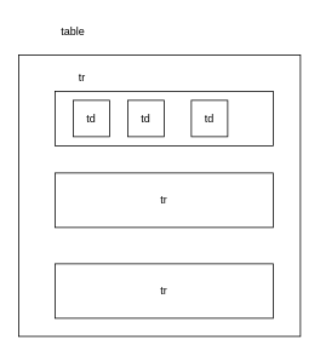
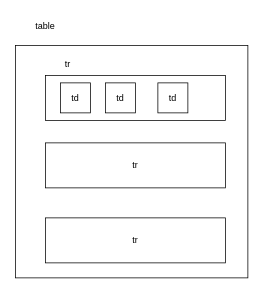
  <mxCell id="0" />
  <mxCell id="1" parent="0" />
  <mxCell id="2" value="" style="whiteSpace=wrap;html=1;aspect=fixed;" vertex="1" parent="1"><mxGeometry x="20" y="60" width="310" height="310" as="geometry" /></mxCell>
  <mxCell id="3" value="" style="rounded=0;whiteSpace=wrap;html=1;" vertex="1" parent="1"><mxGeometry x="60" y="100" width="240" height="60" as="geometry" /></mxCell>
  <mxCell id="4" value="tr" style="rounded=0;whiteSpace=wrap;html=1;" vertex="1" parent="1"><mxGeometry x="60" y="190" width="240" height="60" as="geometry" /></mxCell>
  <mxCell id="5" value="tr" style="rounded=0;whiteSpace=wrap;html=1;" vertex="1" parent="1"><mxGeometry x="60" y="290" width="240" height="60" as="geometry" /></mxCell>
- <mxCell id="6" value="table" style="text;html=1;strokeColor=none;fillColor=none;align=center;verticalAlign=middle;whiteSpace=wrap;rounded=0;" vertex="1" parent="1"><mxGeometry x="50" y="20" width="60" height="30" as="geometry" /></mxCell>
+ <mxCell id="6" value="table" style="text;html=1;strokeColor=none;fillColor=none;align=center;verticalAlign=middle;whiteSpace=wrap;rounded=0;" vertex="1" parent="1"><mxGeometry x="30" y="20" width="60" height="30" as="geometry" /></mxCell>
  <mxCell id="7" value="" style="edgeStyle=none;html=1;" edge="1" parent="1" target="3"><mxGeometry relative="1" as="geometry"><mxPoint x="120" y="100" as="sourcePoint" /></mxGeometry></mxCell>
  <mxCell id="8" value="td" style="whiteSpace=wrap;html=1;aspect=fixed;" vertex="1" parent="1"><mxGeometry x="80" y="110" width="40" height="40" as="geometry" /></mxCell>
  <mxCell id="9" value="td" style="whiteSpace=wrap;html=1;aspect=fixed;" vertex="1" parent="1"><mxGeometry x="140" y="110" width="40" height="40" as="geometry" /></mxCell>
  <mxCell id="10" value="td" style="whiteSpace=wrap;html=1;aspect=fixed;" vertex="1" parent="1"><mxGeometry x="210" y="110" width="40" height="40" as="geometry" /></mxCell>
  <mxCell id="11" value="tr" style="text;html=1;strokeColor=none;fillColor=none;align=center;verticalAlign=middle;whiteSpace=wrap;rounded=0;" vertex="1" parent="1"><mxGeometry x="60" y="70" width="60" height="30" as="geometry" /></mxCell>
